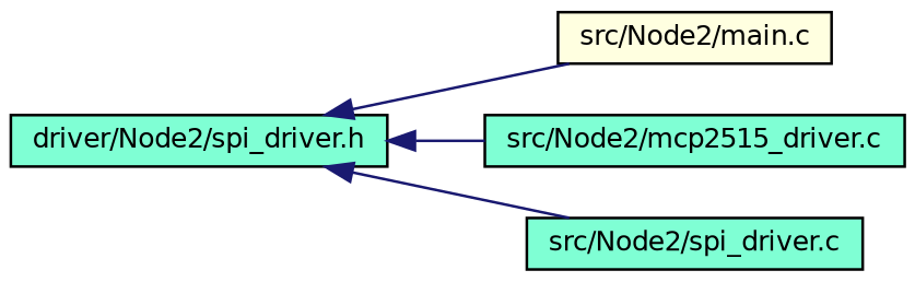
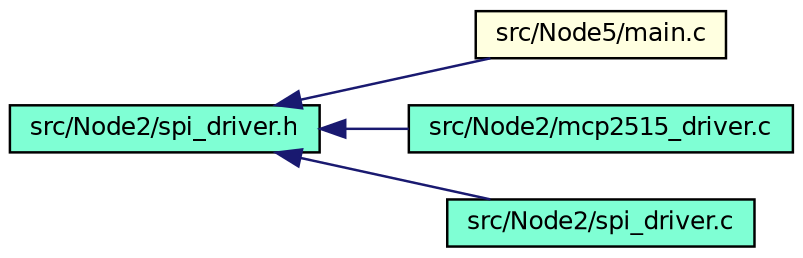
  digraph {
    rankdir=LR
    node [color=black fillcolor=aquamarine fontname=Helvetica fontsize=10 shape=record style=filled]
    edge [color=midnightblue dir=back fontname=Helvetica fontsize=10 labelfontname=Helvetica labelfontsize=10 style=solid]
-   n1 [fontcolor=black height=0.2 label="driver/Node2/spi_driver.h" width=0.4]
-   n2 [fillcolor=lightyellow height=0.2 label="src/Node2/main.c" width=0.4]
+   n1 [fontcolor=black height=0.2 label="src/Node2/spi_driver.h" width=0.4]
+   n2 [fillcolor=lightyellow height=0.2 label="src/Node5/main.c" width=0.4]
    n3 [height=0.2 label="src/Node2/mcp2515_driver.c" width=0.4]
    n4 [height=0.2 label="src/Node2/spi_driver.c" width=0.4]
    n1 -> n2
    n1 -> n3
    n1 -> n4
  }
